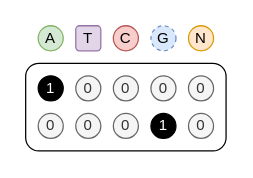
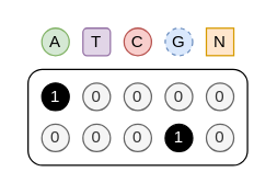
  <mxCell id="0" />
  <mxCell id="1" parent="0" />
  <mxCell id="2" value="" style="rounded=1;whiteSpace=wrap;html=1;" parent="1" vertex="1"><mxGeometry x="20" y="50" width="160" height="70" as="geometry" /></mxCell>
  <mxCell id="3" value="1" style="ellipse;whiteSpace=wrap;html=1;strokeColor=#000000;fillColor=#000000;fontColor=#FFFFFF;" parent="1" vertex="1"><mxGeometry x="30" y="60" width="20" height="20" as="geometry" /></mxCell>
  <mxCell id="4" value="A" style="ellipse;whiteSpace=wrap;html=1;fillColor=#d5e8d4;strokeColor=#82b366;" parent="1" vertex="1"><mxGeometry x="30" y="20" width="20" height="20" as="geometry" /></mxCell>
  <mxCell id="5" value="T" style="whiteSpace=wrap;html=1;fillColor=#e1d5e7;strokeColor=#9673a6;rounded=1;" parent="1" vertex="1"><mxGeometry x="60" y="20" width="20" height="20" as="geometry" /></mxCell>
  <mxCell id="6" value="C" style="ellipse;whiteSpace=wrap;html=1;fillColor=#f8cecc;strokeColor=#b85450;" parent="1" vertex="1"><mxGeometry x="90" y="20" width="20" height="20" as="geometry" /></mxCell>
  <mxCell id="7" value="G" style="ellipse;whiteSpace=wrap;html=1;fillColor=#dae8fc;strokeColor=#6c8ebf;dashed=1;" parent="1" vertex="1"><mxGeometry x="120" y="20" width="20" height="20" as="geometry" /></mxCell>
- <mxCell id="8" value="N" style="ellipse;whiteSpace=wrap;html=1;fillColor=#ffe6cc;strokeColor=#d79b00;" parent="1" vertex="1"><mxGeometry x="150" y="20" width="20" height="20" as="geometry" /></mxCell>
+ <mxCell id="8" value="N" style="whiteSpace=wrap;html=1;fillColor=#ffe6cc;strokeColor=#d79b00;rounded=0;" parent="1" vertex="1"><mxGeometry x="150" y="20" width="20" height="20" as="geometry" /></mxCell>
  <mxCell id="9" value="0" style="ellipse;whiteSpace=wrap;html=1;fillColor=#f5f5f5;strokeColor=#666666;fontColor=#333333;" parent="1" vertex="1"><mxGeometry x="60" y="60" width="20" height="20" as="geometry" /></mxCell>
  <mxCell id="10" value="0" style="ellipse;whiteSpace=wrap;html=1;fillColor=#f5f5f5;strokeColor=#666666;fontColor=#333333;" parent="1" vertex="1"><mxGeometry x="90" y="60" width="20" height="20" as="geometry" /></mxCell>
  <mxCell id="11" value="0" style="ellipse;whiteSpace=wrap;html=1;fillColor=#f5f5f5;strokeColor=#666666;fontColor=#333333;" parent="1" vertex="1"><mxGeometry x="120" y="60" width="20" height="20" as="geometry" /></mxCell>
  <mxCell id="12" value="0" style="ellipse;whiteSpace=wrap;html=1;fillColor=#f5f5f5;strokeColor=#666666;fontColor=#333333;" parent="1" vertex="1"><mxGeometry x="150" y="60" width="20" height="20" as="geometry" /></mxCell>
  <mxCell id="13" value="1" style="ellipse;whiteSpace=wrap;html=1;strokeColor=#000000;fillColor=#000000;fontColor=#FFFFFF;" parent="1" vertex="1"><mxGeometry x="120" y="90" width="20" height="20" as="geometry" /></mxCell>
  <mxCell id="14" value="0" style="ellipse;whiteSpace=wrap;html=1;fillColor=#f5f5f5;strokeColor=#666666;fontColor=#333333;" parent="1" vertex="1"><mxGeometry x="30" y="90" width="20" height="20" as="geometry" /></mxCell>
  <mxCell id="15" value="0" style="ellipse;whiteSpace=wrap;html=1;fillColor=#f5f5f5;strokeColor=#666666;fontColor=#333333;" parent="1" vertex="1"><mxGeometry x="60" y="90" width="20" height="20" as="geometry" /></mxCell>
  <mxCell id="16" value="0" style="ellipse;whiteSpace=wrap;html=1;fillColor=#f5f5f5;strokeColor=#666666;fontColor=#333333;" parent="1" vertex="1"><mxGeometry x="90" y="90" width="20" height="20" as="geometry" /></mxCell>
  <mxCell id="17" value="0" style="ellipse;whiteSpace=wrap;html=1;fillColor=#f5f5f5;strokeColor=#666666;fontColor=#333333;" parent="1" vertex="1"><mxGeometry x="150" y="90" width="20" height="20" as="geometry" /></mxCell>
